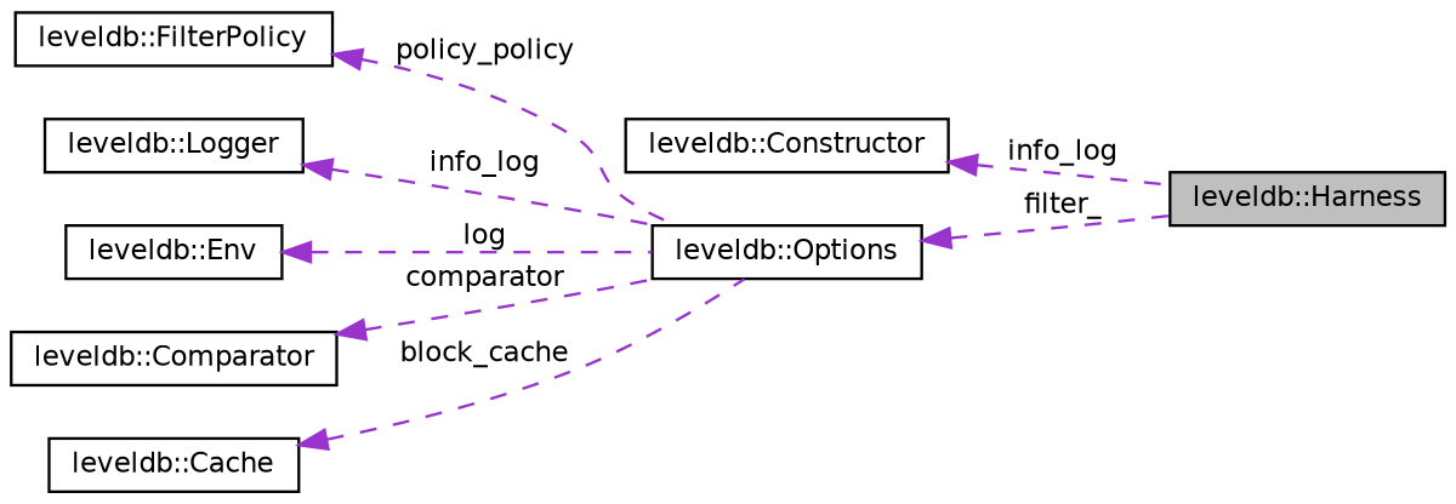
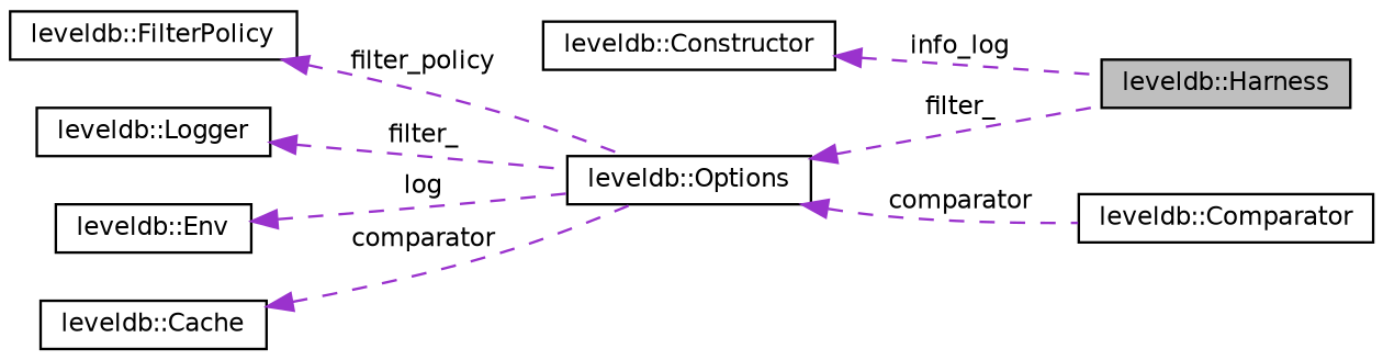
  digraph {
    rankdir=LR
    node [color=black fillcolor=white fontname=Helvetica fontsize=10 shape=record style=filled]
    edge [color=darkorchid3 dir=back fontname=Helvetica fontsize=10 labelfontname=Helvetica labelfontsize=10 style=dashed]
    n1 [fillcolor=grey75 fontcolor=black height=0.2 label="leveldb::Harness" width=0.4]
    n2 [height=0.2 label="leveldb::Constructor" width=0.4]
    n3 [height=0.2 label="leveldb::Options" width=0.4]
    n4 [height=0.2 label="leveldb::FilterPolicy" width=0.4]
    n5 [height=0.2 label="leveldb::Logger" width=0.4]
    n6 [height=0.2 label="leveldb::Env" width=0.4]
    n7 [height=0.2 label="leveldb::Comparator" width=0.4]
    n8 [height=0.2 label="leveldb::Cache" width=0.4]
    n2 -> n1 [label=" info_log"]
    n3 -> n1 [label=" filter_"]
-   n4 -> n3 [label=" policy_policy"]
-   n5 -> n3 [label=" info_log"]
+   n4 -> n3 [label=" filter_policy"]
+   n5 -> n3 [label=" filter_"]
    n6 -> n3 [label=" log"]
-   n7 -> n3 [label=" comparator"]
-   n8 -> n3 [label=" block_cache"]
+   n3 -> n7 [label=" comparator"]
+   n8 -> n3 [label=" comparator"]
  }
